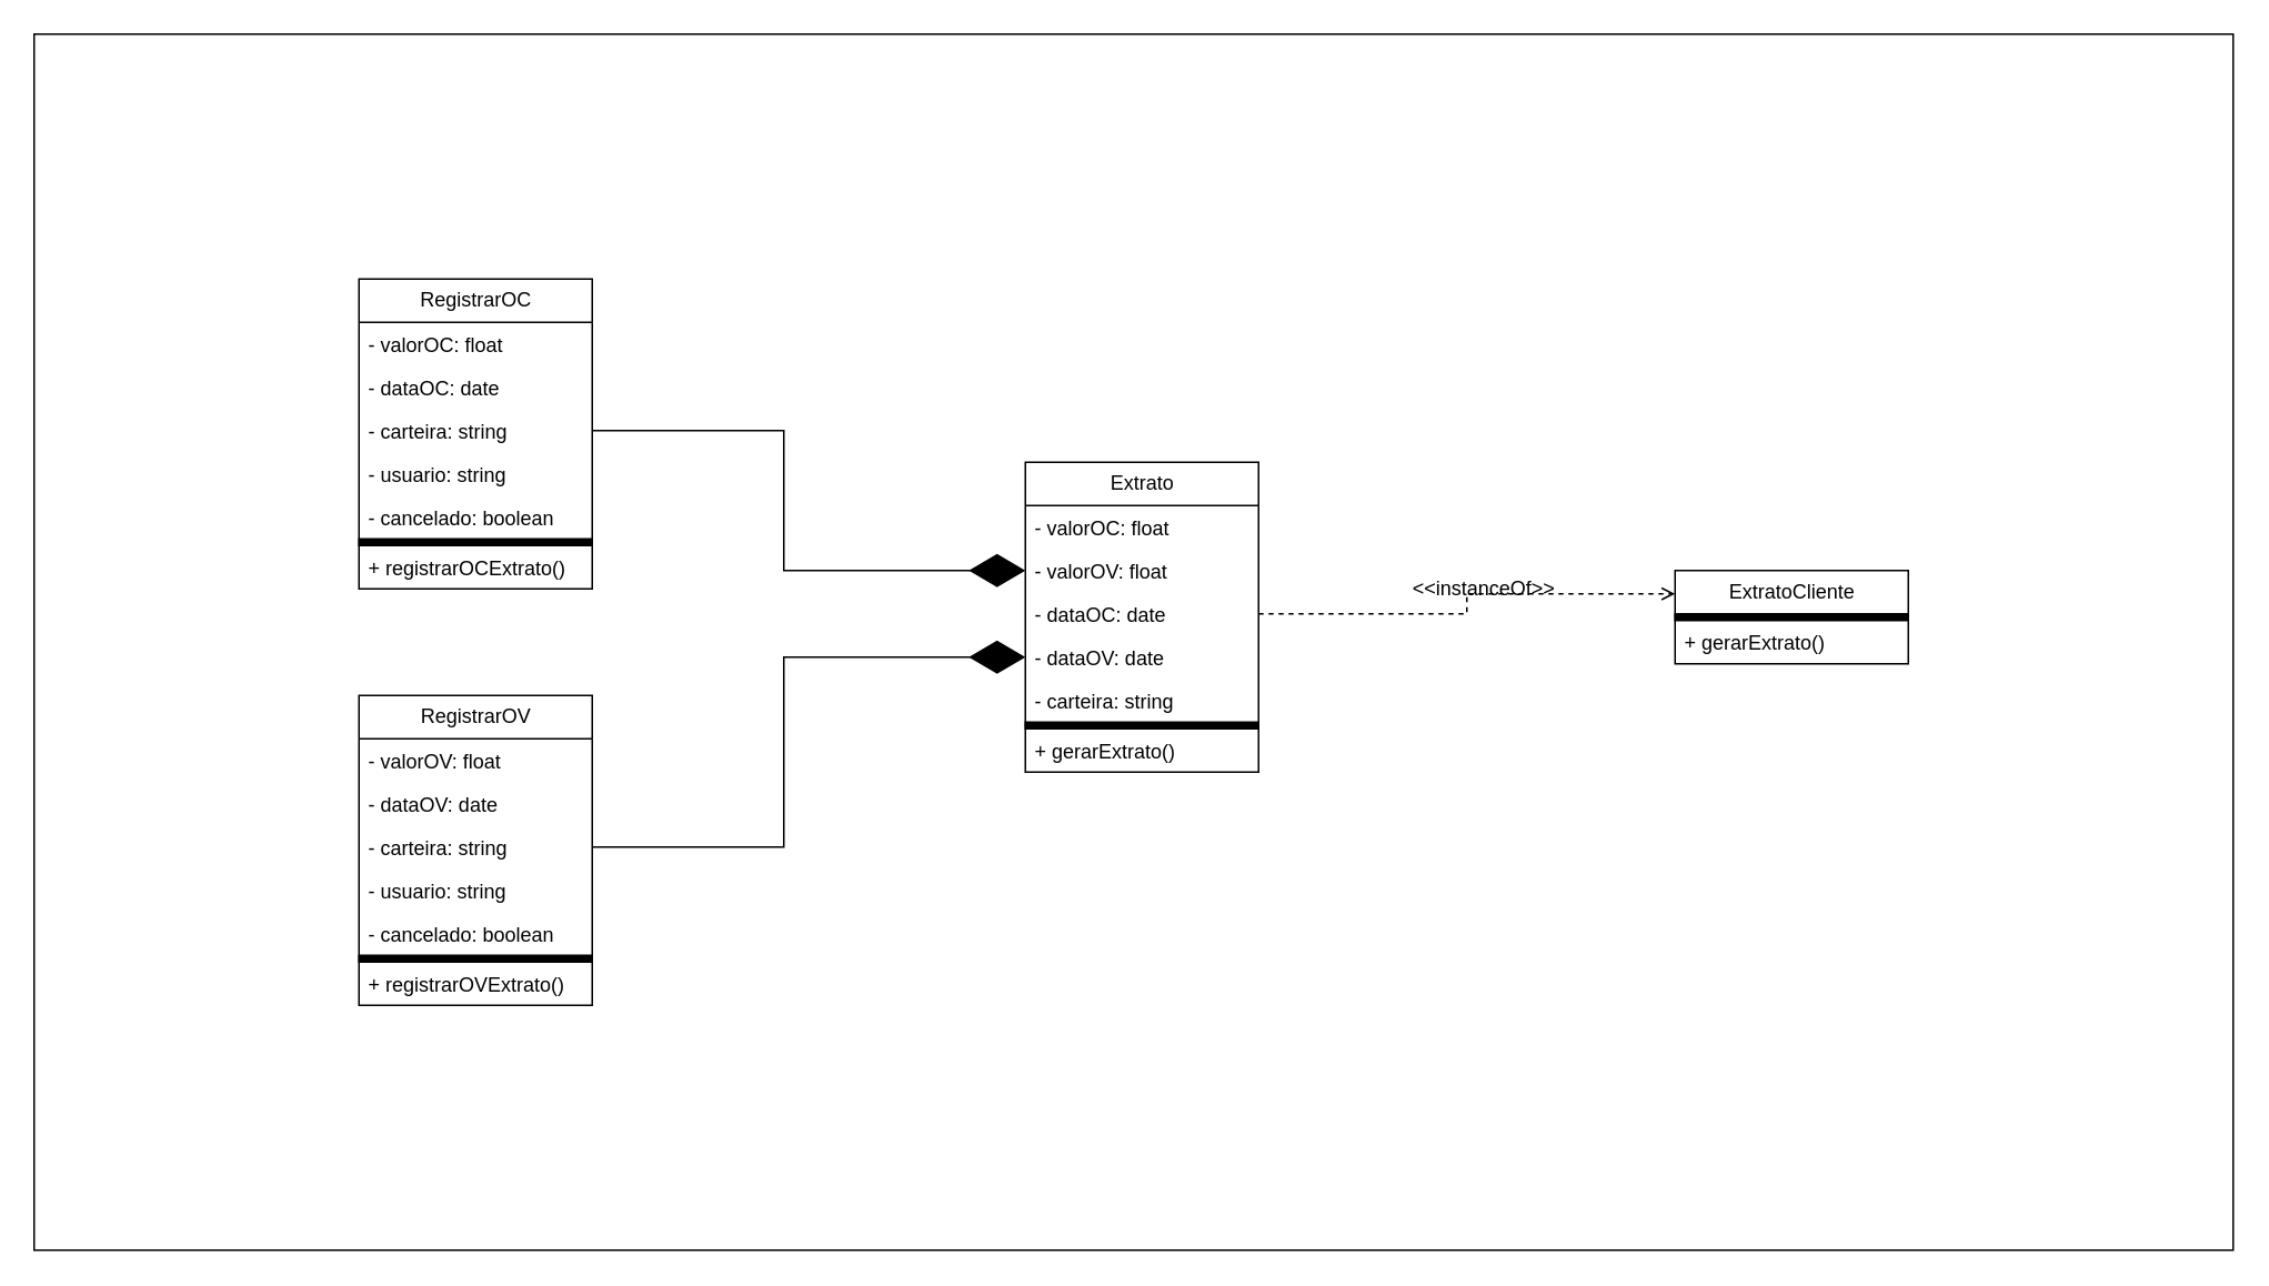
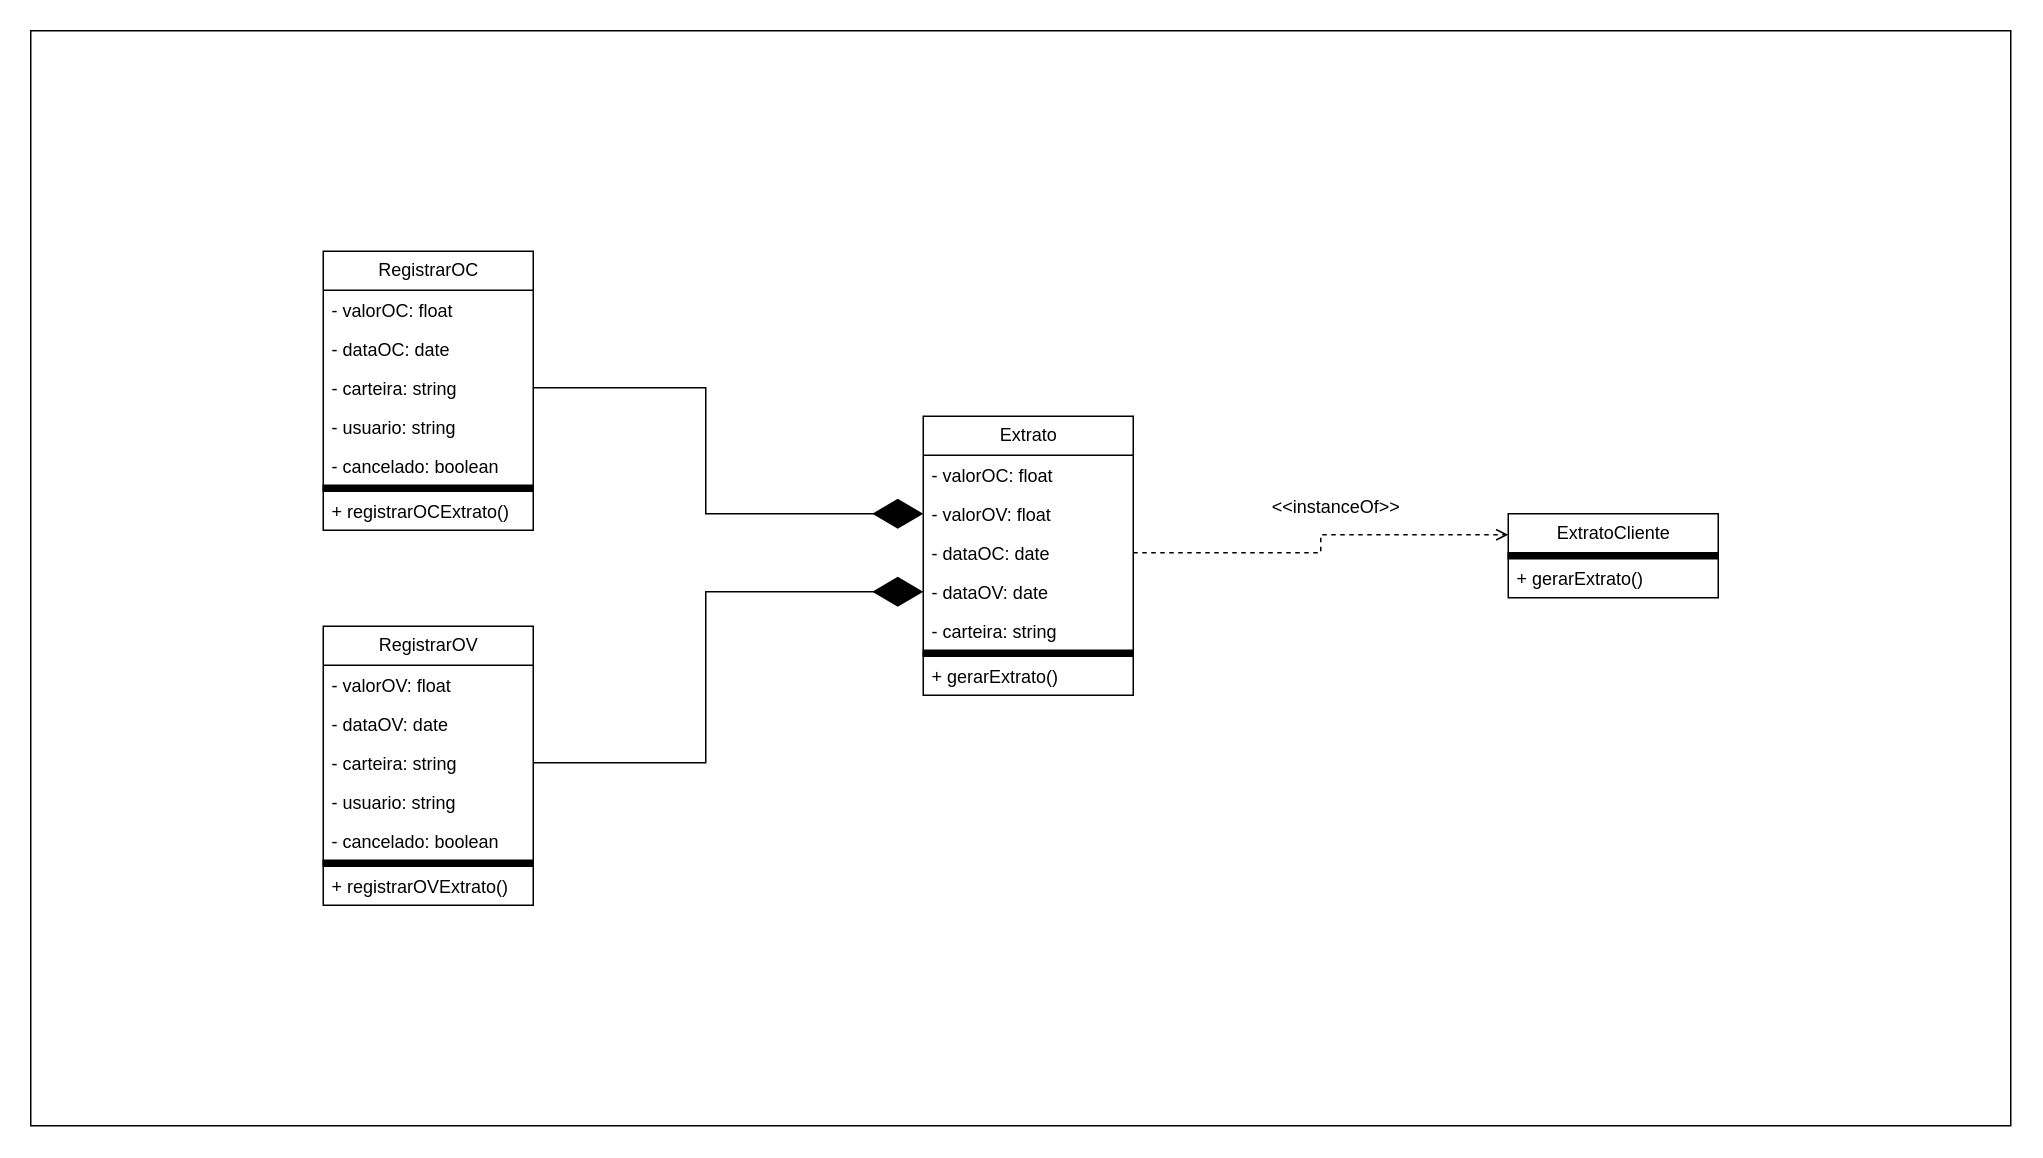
  <mxCell id="0" />
  <mxCell id="1" parent="0" />
  <mxCell id="2" value="" style="rounded=0;whiteSpace=wrap;html=1;" vertex="1" parent="1"><mxGeometry x="20" y="20" width="1320" height="730" as="geometry" /></mxCell>
  <mxCell id="3" value="Extrato" style="swimlane;fontStyle=0;childLayout=stackLayout;horizontal=1;startSize=26;fillColor=none;horizontalStack=0;resizeParent=1;resizeParentMax=0;resizeLast=0;collapsible=1;marginBottom=0;html=1;strokeColor=default;swimlaneLine=1;" vertex="1" parent="1"><mxGeometry x="615" y="277" width="140" height="186" as="geometry" /></mxCell>
  <mxCell id="4" value="- valorOC: float" style="text;strokeColor=none;fillColor=none;align=left;verticalAlign=top;spacingLeft=4;spacingRight=4;overflow=hidden;rotatable=0;points=[[0,0.5],[1,0.5]];portConstraint=eastwest;whiteSpace=wrap;html=1;" vertex="1" parent="3"><mxGeometry y="26" width="140" height="26" as="geometry" /></mxCell>
  <mxCell id="5" value="- valorOV: float" style="text;strokeColor=none;fillColor=none;align=left;verticalAlign=top;spacingLeft=4;spacingRight=4;overflow=hidden;rotatable=0;points=[[0,0.5],[1,0.5]];portConstraint=eastwest;whiteSpace=wrap;html=1;" vertex="1" parent="3"><mxGeometry y="52" width="140" height="26" as="geometry" /></mxCell>
  <mxCell id="6" value="- dataOC: date" style="text;strokeColor=none;fillColor=none;align=left;verticalAlign=top;spacingLeft=4;spacingRight=4;overflow=hidden;rotatable=0;points=[[0,0.5],[1,0.5]];portConstraint=eastwest;whiteSpace=wrap;html=1;" vertex="1" parent="3"><mxGeometry y="78" width="140" height="26" as="geometry" /></mxCell>
  <mxCell id="7" value="- dataOV: date" style="text;strokeColor=none;fillColor=none;align=left;verticalAlign=top;spacingLeft=4;spacingRight=4;overflow=hidden;rotatable=0;points=[[0,0.5],[1,0.5]];portConstraint=eastwest;whiteSpace=wrap;html=1;" vertex="1" parent="3"><mxGeometry y="104" width="140" height="26" as="geometry" /></mxCell>
  <mxCell id="8" value="- carteira: string" style="text;strokeColor=none;fillColor=none;align=left;verticalAlign=top;spacingLeft=4;spacingRight=4;overflow=hidden;rotatable=0;points=[[0,0.5],[1,0.5]];portConstraint=eastwest;whiteSpace=wrap;html=1;rounded=0;glass=0;shadow=0;perimeterSpacing=0;container=0;flipH=0;flipV=1;" vertex="1" parent="3"><mxGeometry y="130" width="140" height="26" as="geometry" /></mxCell>
  <mxCell id="9" style="text;strokeColor=default;fillColor=#000000;align=left;verticalAlign=top;spacingLeft=4;spacingRight=4;overflow=hidden;rotatable=0;points=[[0,0.5],[1,0.5]];portConstraint=eastwest;whiteSpace=wrap;html=1;shadow=0;rounded=0;glass=0;fillStyle=solid;gradientColor=default;gradientDirection=radial;" vertex="1" parent="3"><mxGeometry y="156" width="140" height="4" as="geometry" /></mxCell>
  <mxCell id="10" value="+ gerarExtrato()" style="text;strokeColor=none;fillColor=none;align=left;verticalAlign=top;spacingLeft=4;spacingRight=4;overflow=hidden;rotatable=0;points=[[0,0.5],[1,0.5]];portConstraint=eastwest;whiteSpace=wrap;html=1;" vertex="1" parent="3"><mxGeometry y="160" width="140" height="26" as="geometry" /></mxCell>
  <mxCell id="11" value="RegistrarOC" style="swimlane;fontStyle=0;childLayout=stackLayout;horizontal=1;startSize=26;fillColor=none;horizontalStack=0;resizeParent=1;resizeParentMax=0;resizeLast=0;collapsible=1;marginBottom=0;html=1;strokeColor=default;swimlaneLine=1;" vertex="1" parent="1"><mxGeometry x="215" y="167" width="140" height="186" as="geometry" /></mxCell>
  <mxCell id="12" value="- valorOC: float" style="text;strokeColor=none;fillColor=none;align=left;verticalAlign=top;spacingLeft=4;spacingRight=4;overflow=hidden;rotatable=0;points=[[0,0.5],[1,0.5]];portConstraint=eastwest;whiteSpace=wrap;html=1;" vertex="1" parent="11"><mxGeometry y="26" width="140" height="26" as="geometry" /></mxCell>
  <mxCell id="13" value="- dataOC: date" style="text;strokeColor=none;fillColor=none;align=left;verticalAlign=top;spacingLeft=4;spacingRight=4;overflow=hidden;rotatable=0;points=[[0,0.5],[1,0.5]];portConstraint=eastwest;whiteSpace=wrap;html=1;" vertex="1" parent="11"><mxGeometry y="52" width="140" height="26" as="geometry" /></mxCell>
  <mxCell id="14" value="- carteira: string" style="text;strokeColor=none;fillColor=none;align=left;verticalAlign=top;spacingLeft=4;spacingRight=4;overflow=hidden;rotatable=0;points=[[0,0.5],[1,0.5]];portConstraint=eastwest;whiteSpace=wrap;html=1;rounded=0;glass=0;shadow=0;perimeterSpacing=0;container=0;flipH=0;flipV=1;" vertex="1" parent="11"><mxGeometry y="78" width="140" height="26" as="geometry" /></mxCell>
  <mxCell id="15" value="- usuario: string" style="text;strokeColor=none;fillColor=none;align=left;verticalAlign=top;spacingLeft=4;spacingRight=4;overflow=hidden;rotatable=0;points=[[0,0.5],[1,0.5]];portConstraint=eastwest;whiteSpace=wrap;html=1;rounded=0;glass=0;shadow=0;perimeterSpacing=0;container=0;flipH=0;flipV=1;" vertex="1" parent="11"><mxGeometry y="104" width="140" height="26" as="geometry" /></mxCell>
  <mxCell id="16" value="- cancelado: boolean" style="text;strokeColor=none;fillColor=none;align=left;verticalAlign=top;spacingLeft=4;spacingRight=4;overflow=hidden;rotatable=0;points=[[0,0.5],[1,0.5]];portConstraint=eastwest;whiteSpace=wrap;html=1;rounded=0;glass=0;shadow=0;perimeterSpacing=0;container=0;flipH=0;flipV=1;" vertex="1" parent="11"><mxGeometry y="130" width="140" height="26" as="geometry" /></mxCell>
  <mxCell id="17" style="text;strokeColor=default;fillColor=#000000;align=left;verticalAlign=top;spacingLeft=4;spacingRight=4;overflow=hidden;rotatable=0;points=[[0,0.5],[1,0.5]];portConstraint=eastwest;whiteSpace=wrap;html=1;shadow=0;rounded=0;glass=0;fillStyle=solid;gradientColor=default;gradientDirection=radial;" vertex="1" parent="11"><mxGeometry y="156" width="140" height="4" as="geometry" /></mxCell>
  <mxCell id="18" value="+ registrarOCExtrato()" style="text;strokeColor=none;fillColor=none;align=left;verticalAlign=top;spacingLeft=4;spacingRight=4;overflow=hidden;rotatable=0;points=[[0,0.5],[1,0.5]];portConstraint=eastwest;whiteSpace=wrap;html=1;" vertex="1" parent="11"><mxGeometry y="160" width="140" height="26" as="geometry" /></mxCell>
  <mxCell id="19" value="RegistrarOV" style="swimlane;fontStyle=0;childLayout=stackLayout;horizontal=1;startSize=26;fillColor=none;horizontalStack=0;resizeParent=1;resizeParentMax=0;resizeLast=0;collapsible=1;marginBottom=0;html=1;strokeColor=default;swimlaneLine=1;" vertex="1" parent="1"><mxGeometry x="215" y="417" width="140" height="186" as="geometry" /></mxCell>
  <mxCell id="20" value="- valorOV: float" style="text;strokeColor=none;fillColor=none;align=left;verticalAlign=top;spacingLeft=4;spacingRight=4;overflow=hidden;rotatable=0;points=[[0,0.5],[1,0.5]];portConstraint=eastwest;whiteSpace=wrap;html=1;" vertex="1" parent="19"><mxGeometry y="26" width="140" height="26" as="geometry" /></mxCell>
  <mxCell id="21" value="- dataOV: date" style="text;strokeColor=none;fillColor=none;align=left;verticalAlign=top;spacingLeft=4;spacingRight=4;overflow=hidden;rotatable=0;points=[[0,0.5],[1,0.5]];portConstraint=eastwest;whiteSpace=wrap;html=1;" vertex="1" parent="19"><mxGeometry y="52" width="140" height="26" as="geometry" /></mxCell>
  <mxCell id="22" value="- carteira: string" style="text;strokeColor=none;fillColor=none;align=left;verticalAlign=top;spacingLeft=4;spacingRight=4;overflow=hidden;rotatable=0;points=[[0,0.5],[1,0.5]];portConstraint=eastwest;whiteSpace=wrap;html=1;rounded=0;glass=0;shadow=0;perimeterSpacing=0;container=0;flipH=0;flipV=1;" vertex="1" parent="19"><mxGeometry y="78" width="140" height="26" as="geometry" /></mxCell>
  <mxCell id="23" value="- usuario: string" style="text;strokeColor=none;fillColor=none;align=left;verticalAlign=top;spacingLeft=4;spacingRight=4;overflow=hidden;rotatable=0;points=[[0,0.5],[1,0.5]];portConstraint=eastwest;whiteSpace=wrap;html=1;rounded=0;glass=0;shadow=0;perimeterSpacing=0;container=0;flipH=0;flipV=1;" vertex="1" parent="19"><mxGeometry y="104" width="140" height="26" as="geometry" /></mxCell>
  <mxCell id="24" value="- cancelado: boolean" style="text;strokeColor=none;fillColor=none;align=left;verticalAlign=top;spacingLeft=4;spacingRight=4;overflow=hidden;rotatable=0;points=[[0,0.5],[1,0.5]];portConstraint=eastwest;whiteSpace=wrap;html=1;rounded=0;glass=0;shadow=0;perimeterSpacing=0;container=0;flipH=0;flipV=1;" vertex="1" parent="19"><mxGeometry y="130" width="140" height="26" as="geometry" /></mxCell>
  <mxCell id="25" style="text;strokeColor=default;fillColor=#000000;align=left;verticalAlign=top;spacingLeft=4;spacingRight=4;overflow=hidden;rotatable=0;points=[[0,0.5],[1,0.5]];portConstraint=eastwest;whiteSpace=wrap;html=1;shadow=0;rounded=0;glass=0;fillStyle=solid;gradientColor=default;gradientDirection=radial;" vertex="1" parent="19"><mxGeometry y="156" width="140" height="4" as="geometry" /></mxCell>
  <mxCell id="26" value="+ registrarOVExtrato()" style="text;strokeColor=none;fillColor=none;align=left;verticalAlign=top;spacingLeft=4;spacingRight=4;overflow=hidden;rotatable=0;points=[[0,0.5],[1,0.5]];portConstraint=eastwest;whiteSpace=wrap;html=1;" vertex="1" parent="19"><mxGeometry y="160" width="140" height="26" as="geometry" /></mxCell>
  <mxCell id="27" style="edgeStyle=orthogonalEdgeStyle;rounded=0;orthogonalLoop=1;jettySize=auto;html=1;exitX=1;exitY=0.5;exitDx=0;exitDy=0;entryX=0;entryY=0.5;entryDx=0;entryDy=0;endArrow=diamondThin;endFill=1;endSize=31;" edge="1" parent="1" source="14" target="5"><mxGeometry relative="1" as="geometry" /></mxCell>
  <mxCell id="28" style="edgeStyle=orthogonalEdgeStyle;rounded=0;orthogonalLoop=1;jettySize=auto;html=1;exitX=1;exitY=0.5;exitDx=0;exitDy=0;entryX=0;entryY=0.5;entryDx=0;entryDy=0;endArrow=diamondThin;endFill=1;endSize=31;" edge="1" parent="1" source="22" target="7"><mxGeometry relative="1" as="geometry" /></mxCell>
  <mxCell id="29" value="ExtratoCliente" style="swimlane;fontStyle=0;childLayout=stackLayout;horizontal=1;startSize=26;fillColor=none;horizontalStack=0;resizeParent=1;resizeParentMax=0;resizeLast=0;collapsible=1;marginBottom=0;html=1;strokeColor=default;swimlaneLine=1;" vertex="1" parent="1"><mxGeometry x="1005" y="342" width="140" height="56" as="geometry" /></mxCell>
  <mxCell id="30" style="text;strokeColor=default;fillColor=#000000;align=left;verticalAlign=top;spacingLeft=4;spacingRight=4;overflow=hidden;rotatable=0;points=[[0,0.5],[1,0.5]];portConstraint=eastwest;whiteSpace=wrap;html=1;shadow=0;rounded=0;glass=0;fillStyle=solid;gradientColor=default;gradientDirection=radial;" vertex="1" parent="29"><mxGeometry y="26" width="140" height="4" as="geometry" /></mxCell>
  <mxCell id="31" value="+ gerarExtrato()" style="text;strokeColor=none;fillColor=none;align=left;verticalAlign=top;spacingLeft=4;spacingRight=4;overflow=hidden;rotatable=0;points=[[0,0.5],[1,0.5]];portConstraint=eastwest;whiteSpace=wrap;html=1;" vertex="1" parent="29"><mxGeometry y="30" width="140" height="26" as="geometry" /></mxCell>
  <mxCell id="32" style="edgeStyle=orthogonalEdgeStyle;rounded=0;orthogonalLoop=1;jettySize=auto;html=1;exitX=1;exitY=0.5;exitDx=0;exitDy=0;entryX=0;entryY=0.25;entryDx=0;entryDy=0;dashed=1;endArrow=open;endFill=0;" edge="1" parent="1" source="6" target="29"><mxGeometry relative="1" as="geometry" /></mxCell>
- <mxCell id="33" value="&lt;div&gt;&amp;lt;&amp;lt;instanceOf&amp;gt;&amp;gt;&lt;/div&gt;" style="text;html=1;align=center;verticalAlign=middle;resizable=0;points=[];autosize=1;strokeColor=none;fillColor=none;" vertex="1" parent="1"><mxGeometry x="835" y="338" width="110" height="30" as="geometry" /></mxCell>
+ <mxCell id="33" value="&lt;div&gt;&amp;lt;&amp;lt;instanceOf&amp;gt;&amp;gt;&lt;/div&gt;" style="text;html=1;align=center;verticalAlign=middle;resizable=0;points=[];autosize=1;strokeColor=none;fillColor=none;" vertex="1" parent="1"><mxGeometry x="835" y="323" width="110" height="30" as="geometry" /></mxCell>
